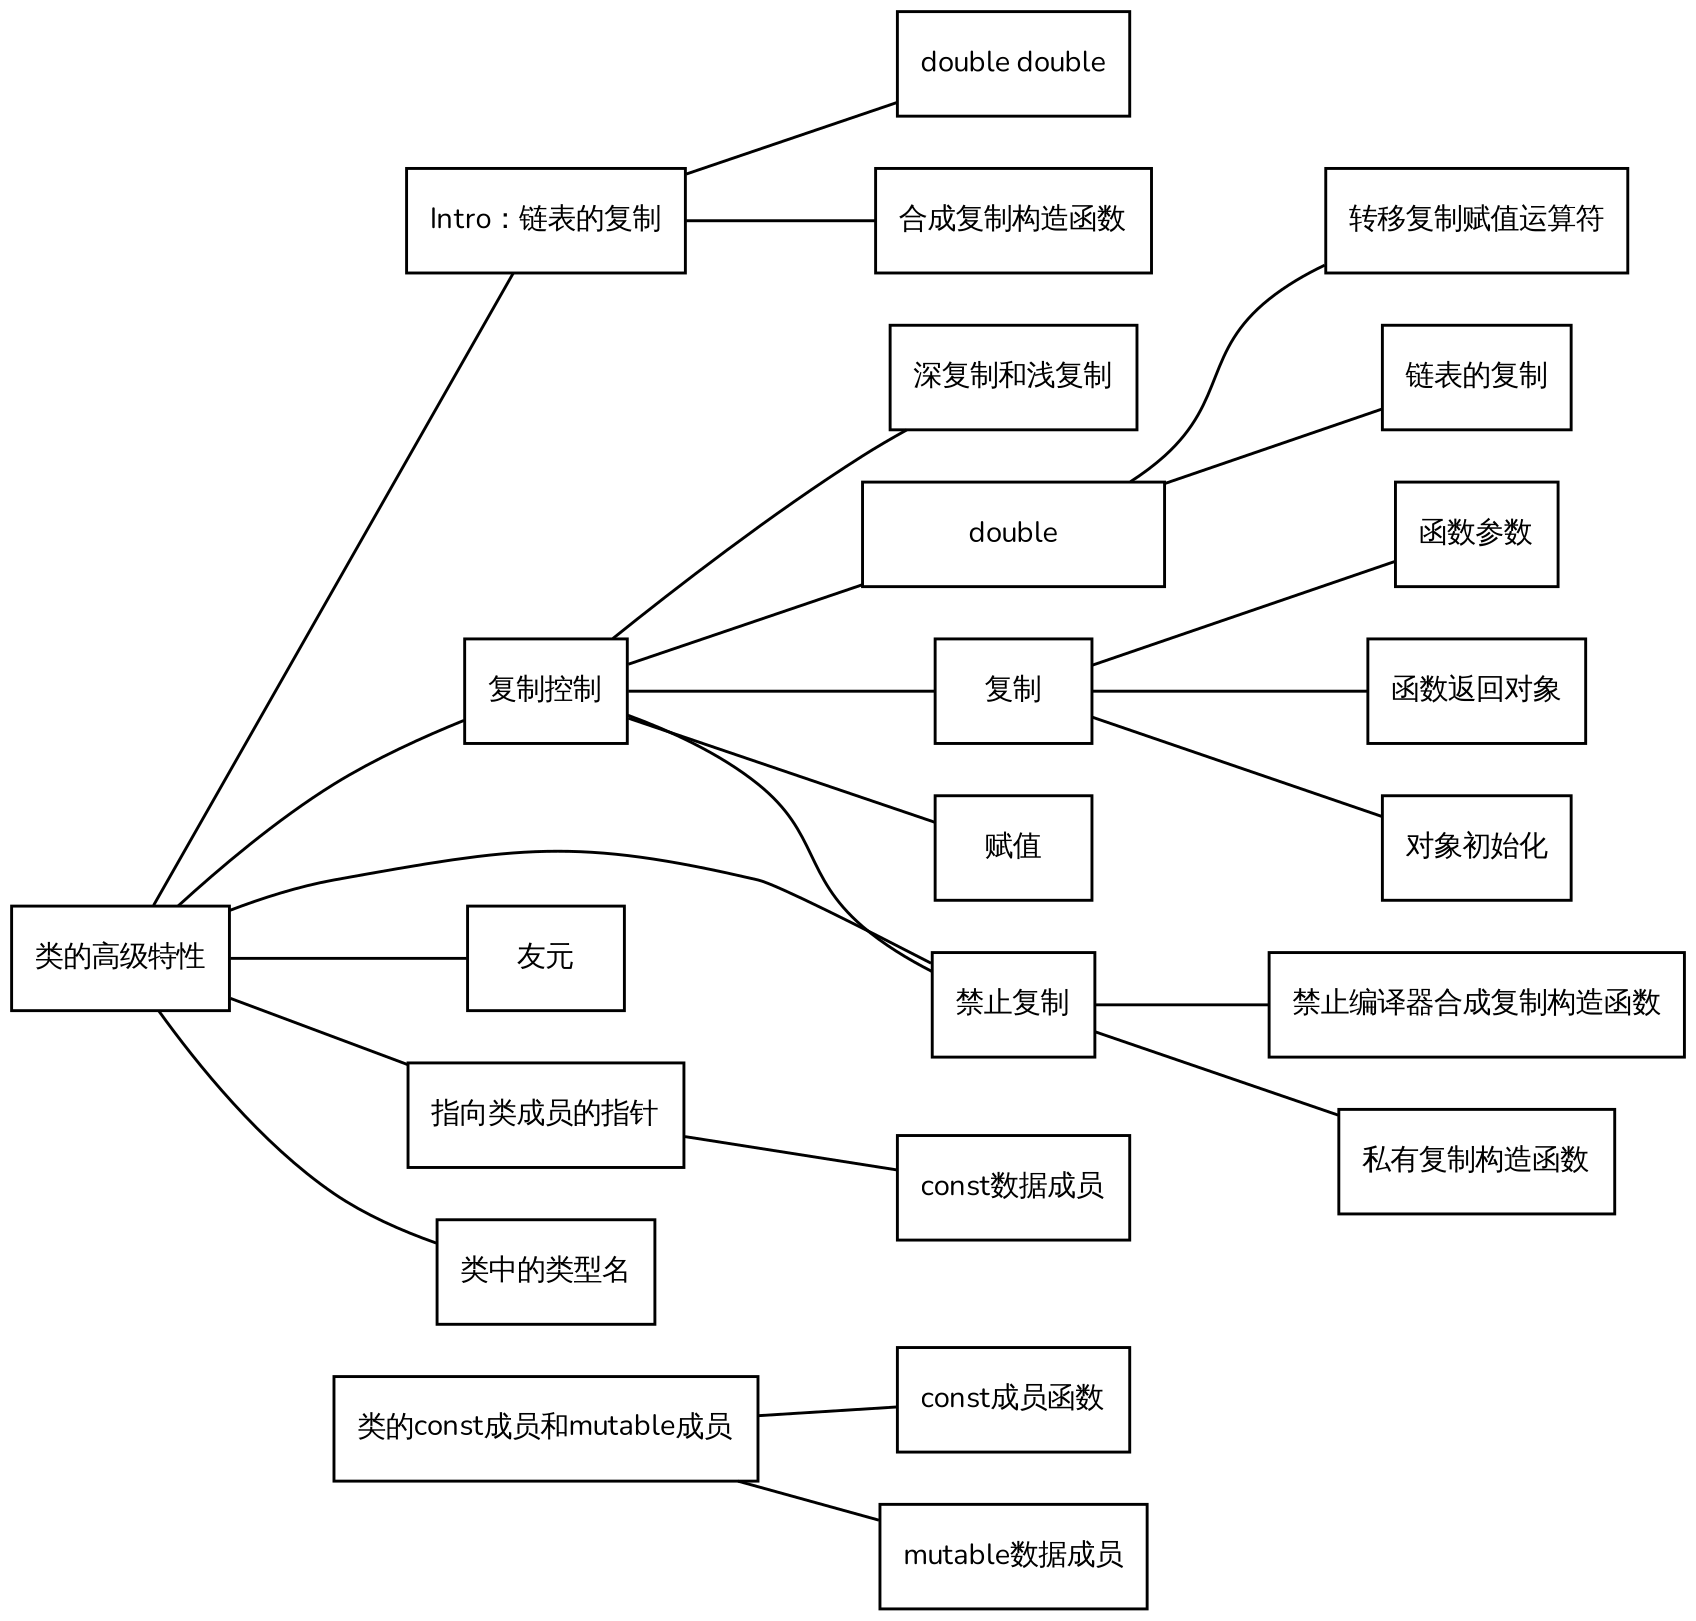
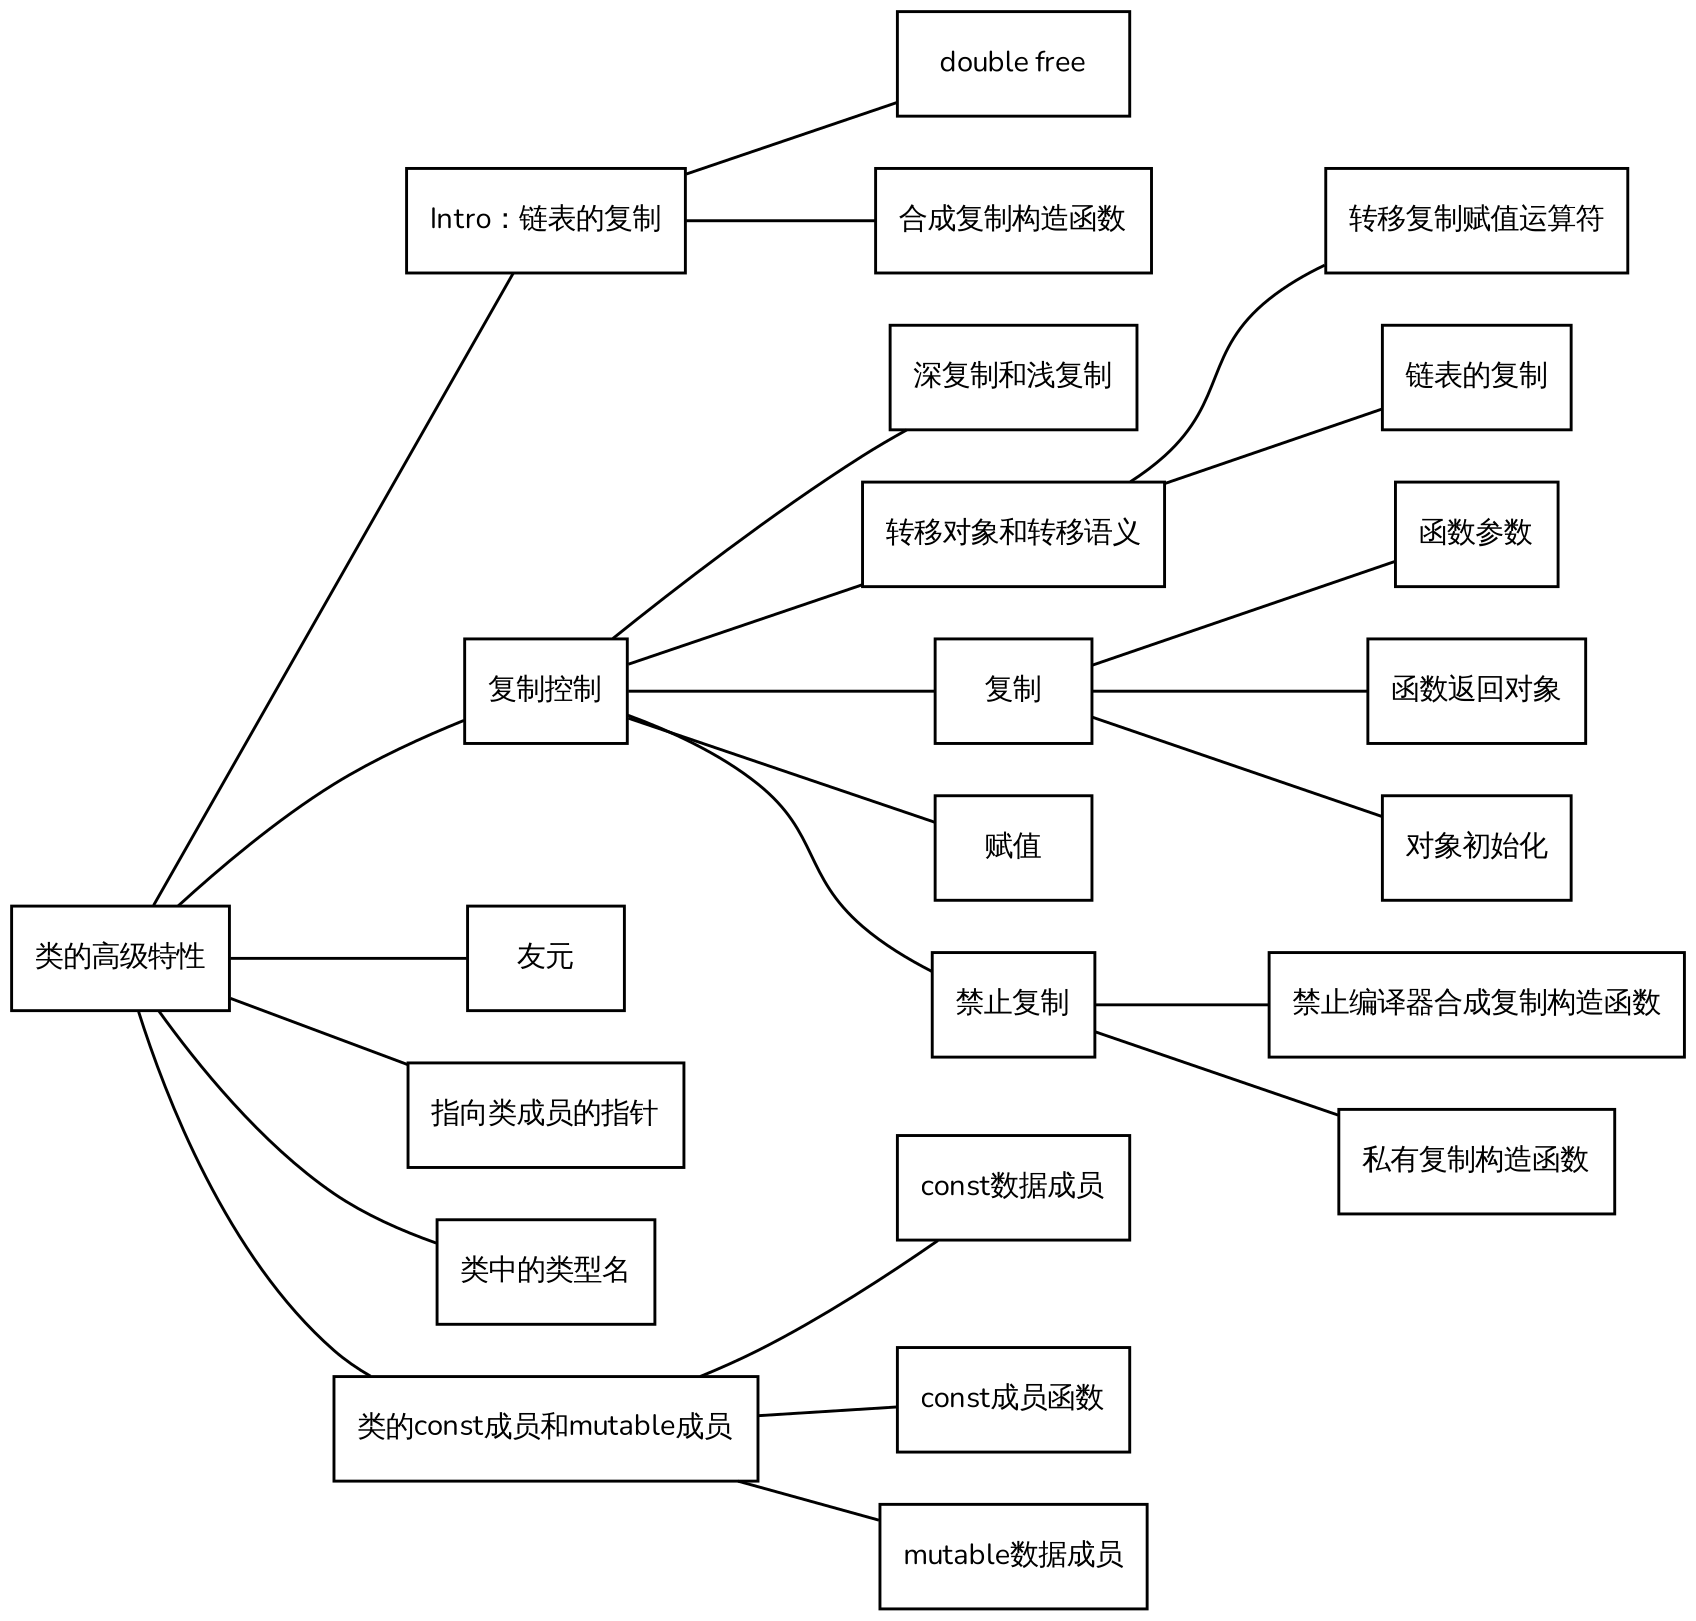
  graph {
    fontname=Nunito
    rankdir=LR
    node [fontname=Nunito fontsize=10 shape=box]
    edge [arrowhead=none constraint=true fontname=Nunito weight=1000]
    n1 [height=0.5 label="类的高级特性"]
    n2 [height=0.5 label="Intro：链表的复制"]
    n3 [height=0.5 label="复制控制"]
    n4 [height=0.5 label="指向类成员的指针"]
    n5 [height=0.5 label="友元"]
    n6 [height=0.5 label="类的const成员和mutable成员"]
    n7 [height=0.5 label="类中的类型名"]
-   n8 [height=0.5 label="double double"]
+   n8 [height=0.5 label="double free"]
    n9 [height=0.5 label="合成复制构造函数"]
    n10 [height=0.5 label="复制"]
    n11 [height=0.5 label="赋值"]
    n12 [height=0.5 label="深复制和浅复制"]
-   n13 [height=0.5 label=double]
+   n13 [height=0.5 label="转移对象和转移语义"]
    n14 [height=0.5 label="禁止复制"]
    n15 [height=0.5 label="const数据成员"]
    n16 [height=0.5 label="const成员函数"]
    n17 [height=0.5 label="mutable数据成员"]
    n18 [height=0.5 label="对象初始化"]
    n19 [height=0.5 label="函数参数"]
    n20 [height=0.5 label="函数返回对象"]
    n21 [height=0.5 label="链表的复制"]
    n22 [height=0.5 label="转移复制赋值运算符"]
    n23 [height=0.5 label="私有复制构造函数"]
    n24 [height=0.5 label="禁止编译器合成复制构造函数"]
    n1 -- n2
    n1 -- n3
    n1 -- n4
    n1 -- n5
-   n1 -- n14
+   n1 -- n6
    n1 -- n7
    n2 -- n8
    n2 -- n9
    n3 -- n10
    n3 -- n11
    n3 -- n12
    n3 -- n13
    n3 -- n14
-   n4 -- n15
+   n6 -- n15
    n6 -- n16
    n6 -- n17
    n10 -- n18
    n10 -- n19
    n10 -- n20
    n13 -- n21
    n13 -- n22
    n14 -- n23
    n14 -- n24
  }
